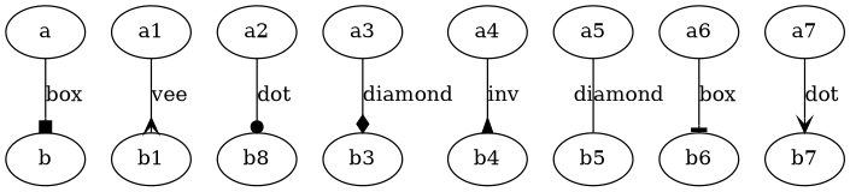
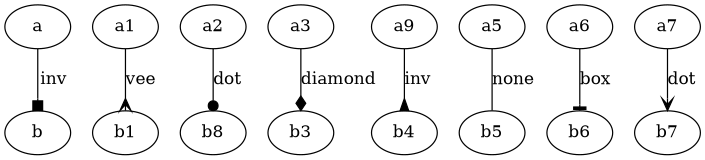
  digraph {
    a
    b
    a1
    b1
    n5 [label=b8]
    a2
    a3
    b3
-   a4
+   a4 [label=a9]
    b4
    a5
    b5
    a6
    b6
    a7
    b7
-   a -> b [arrowhead=box label=box]
+   a -> b [arrowhead=box label=inv]
    a1 -> b1 [arrowhead=crow label=vee]
    a2 -> n5 [arrowhead=dot label=dot]
    a3 -> b3 [arrowhead=diamond label=diamond]
    a4 -> b4 [arrowhead=inv label=inv]
-   a5 -> b5 [arrowhead=none label=diamond]
+   a5 -> b5 [arrowhead=none label=none]
    a6 -> b6 [arrowhead=tee label=box]
    a7 -> b7 [arrowhead=vee label=dot]
  }
